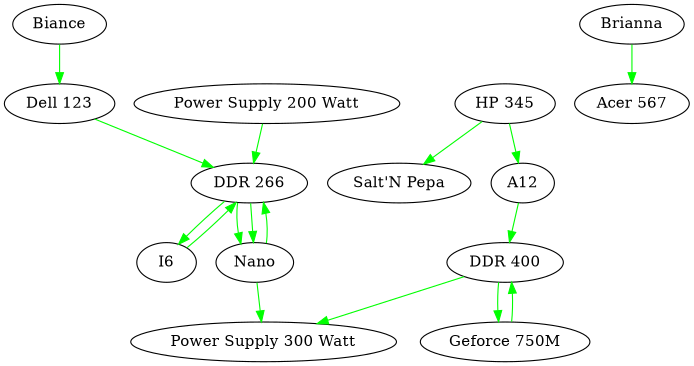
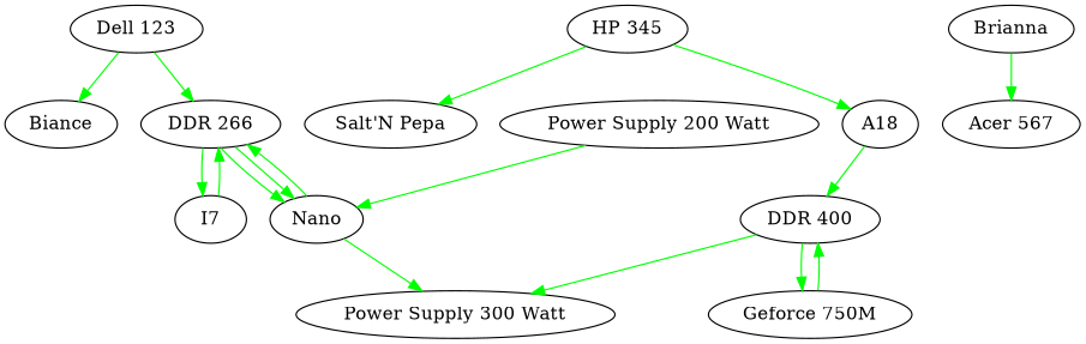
  digraph {
    edge [color=green]
    Biance
    "Dell 123"
    "DDR 266"
-   I7 [label=I6]
+   I7
    Nano
    "Power Supply 300 Watt"
    "HP 345"
    "Salt'N Pepa"
-   A12
+   A12 [label=A18]
    "DDR 400"
    "Geforce 750M"
    Brianna
    "Acer 567"
    "Power Supply 200 Watt"
-   Biance -> "Dell 123"
+   "Dell 123" -> Biance
    "Dell 123" -> "DDR 266"
    "DDR 266" -> I7
    "DDR 266" -> Nano
    "DDR 266" -> Nano
    I7 -> "DDR 266"
    Nano -> "DDR 266"
    Nano -> "Power Supply 300 Watt"
    "HP 345" -> "Salt'N Pepa"
    "HP 345" -> A12
    A12 -> "DDR 400"
    "DDR 400" -> "Power Supply 300 Watt"
    "DDR 400" -> "Geforce 750M"
    "Geforce 750M" -> "DDR 400"
    Brianna -> "Acer 567"
-   "Power Supply 200 Watt" -> "DDR 266"
+   "Power Supply 200 Watt" -> Nano
  }
